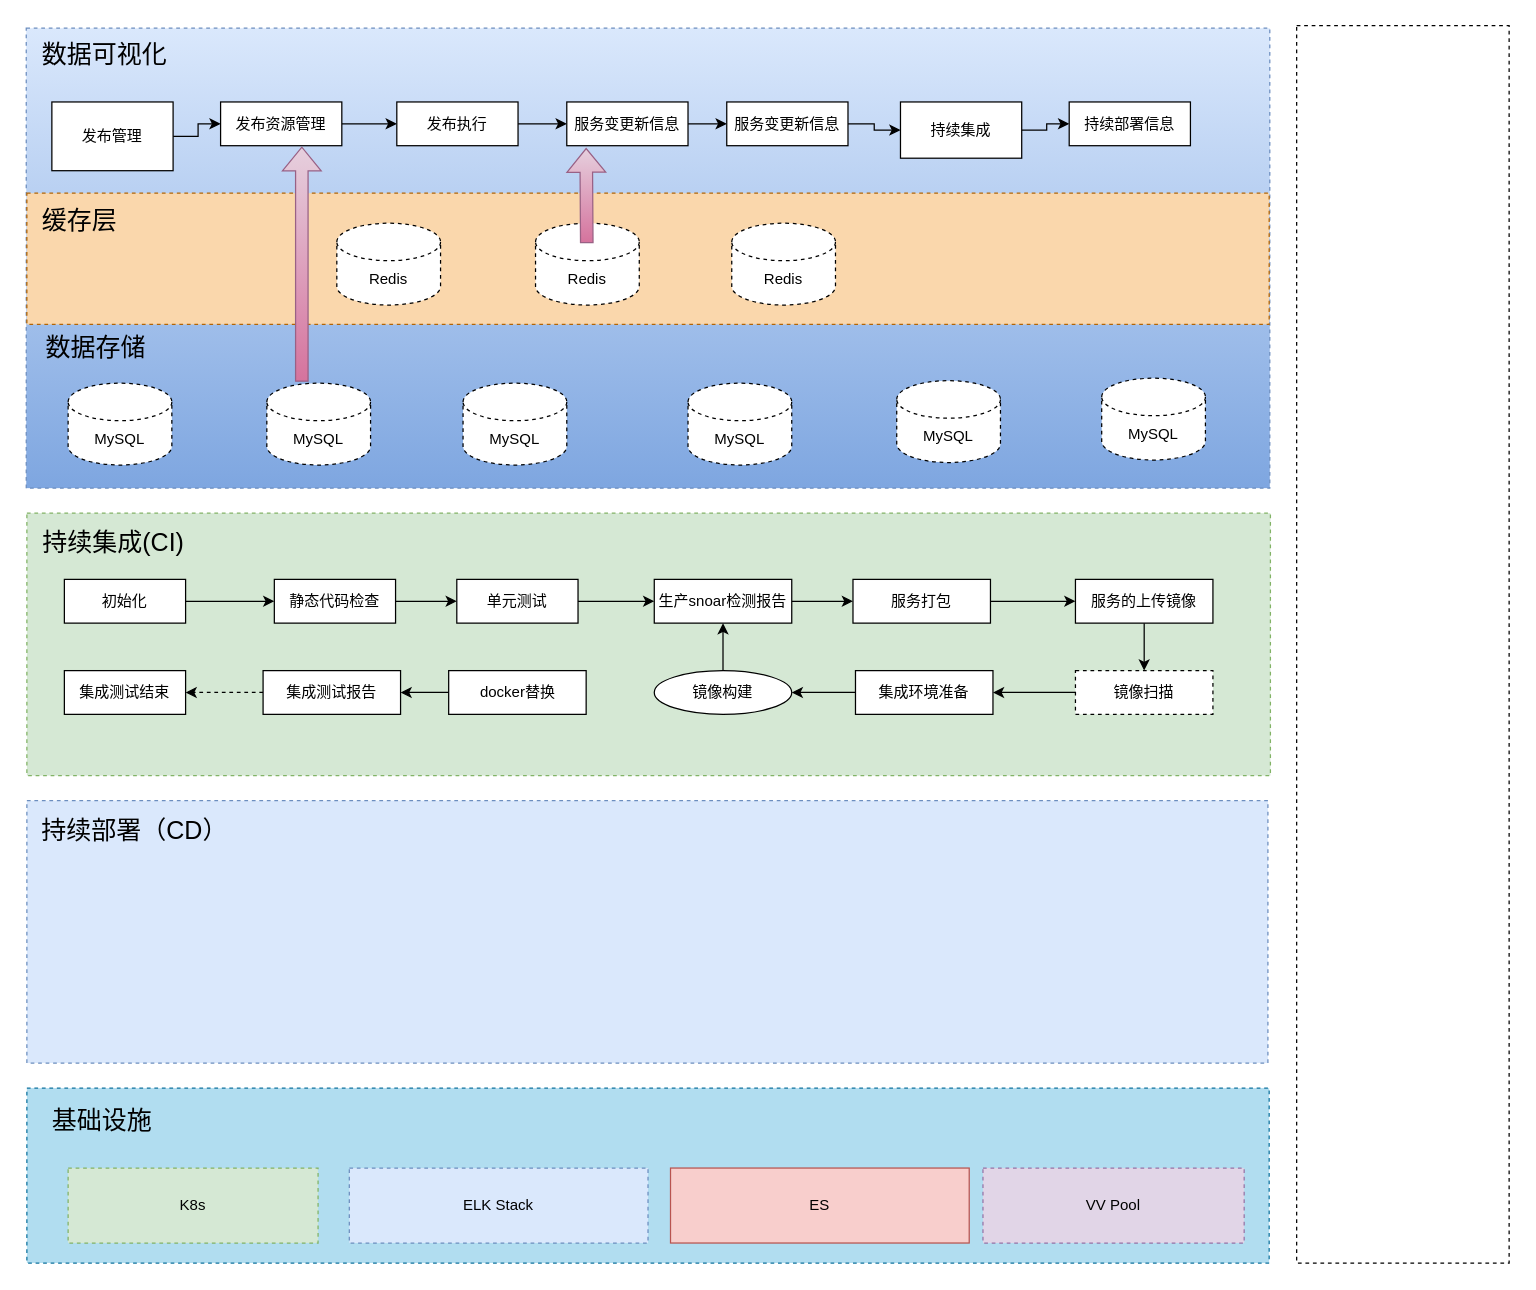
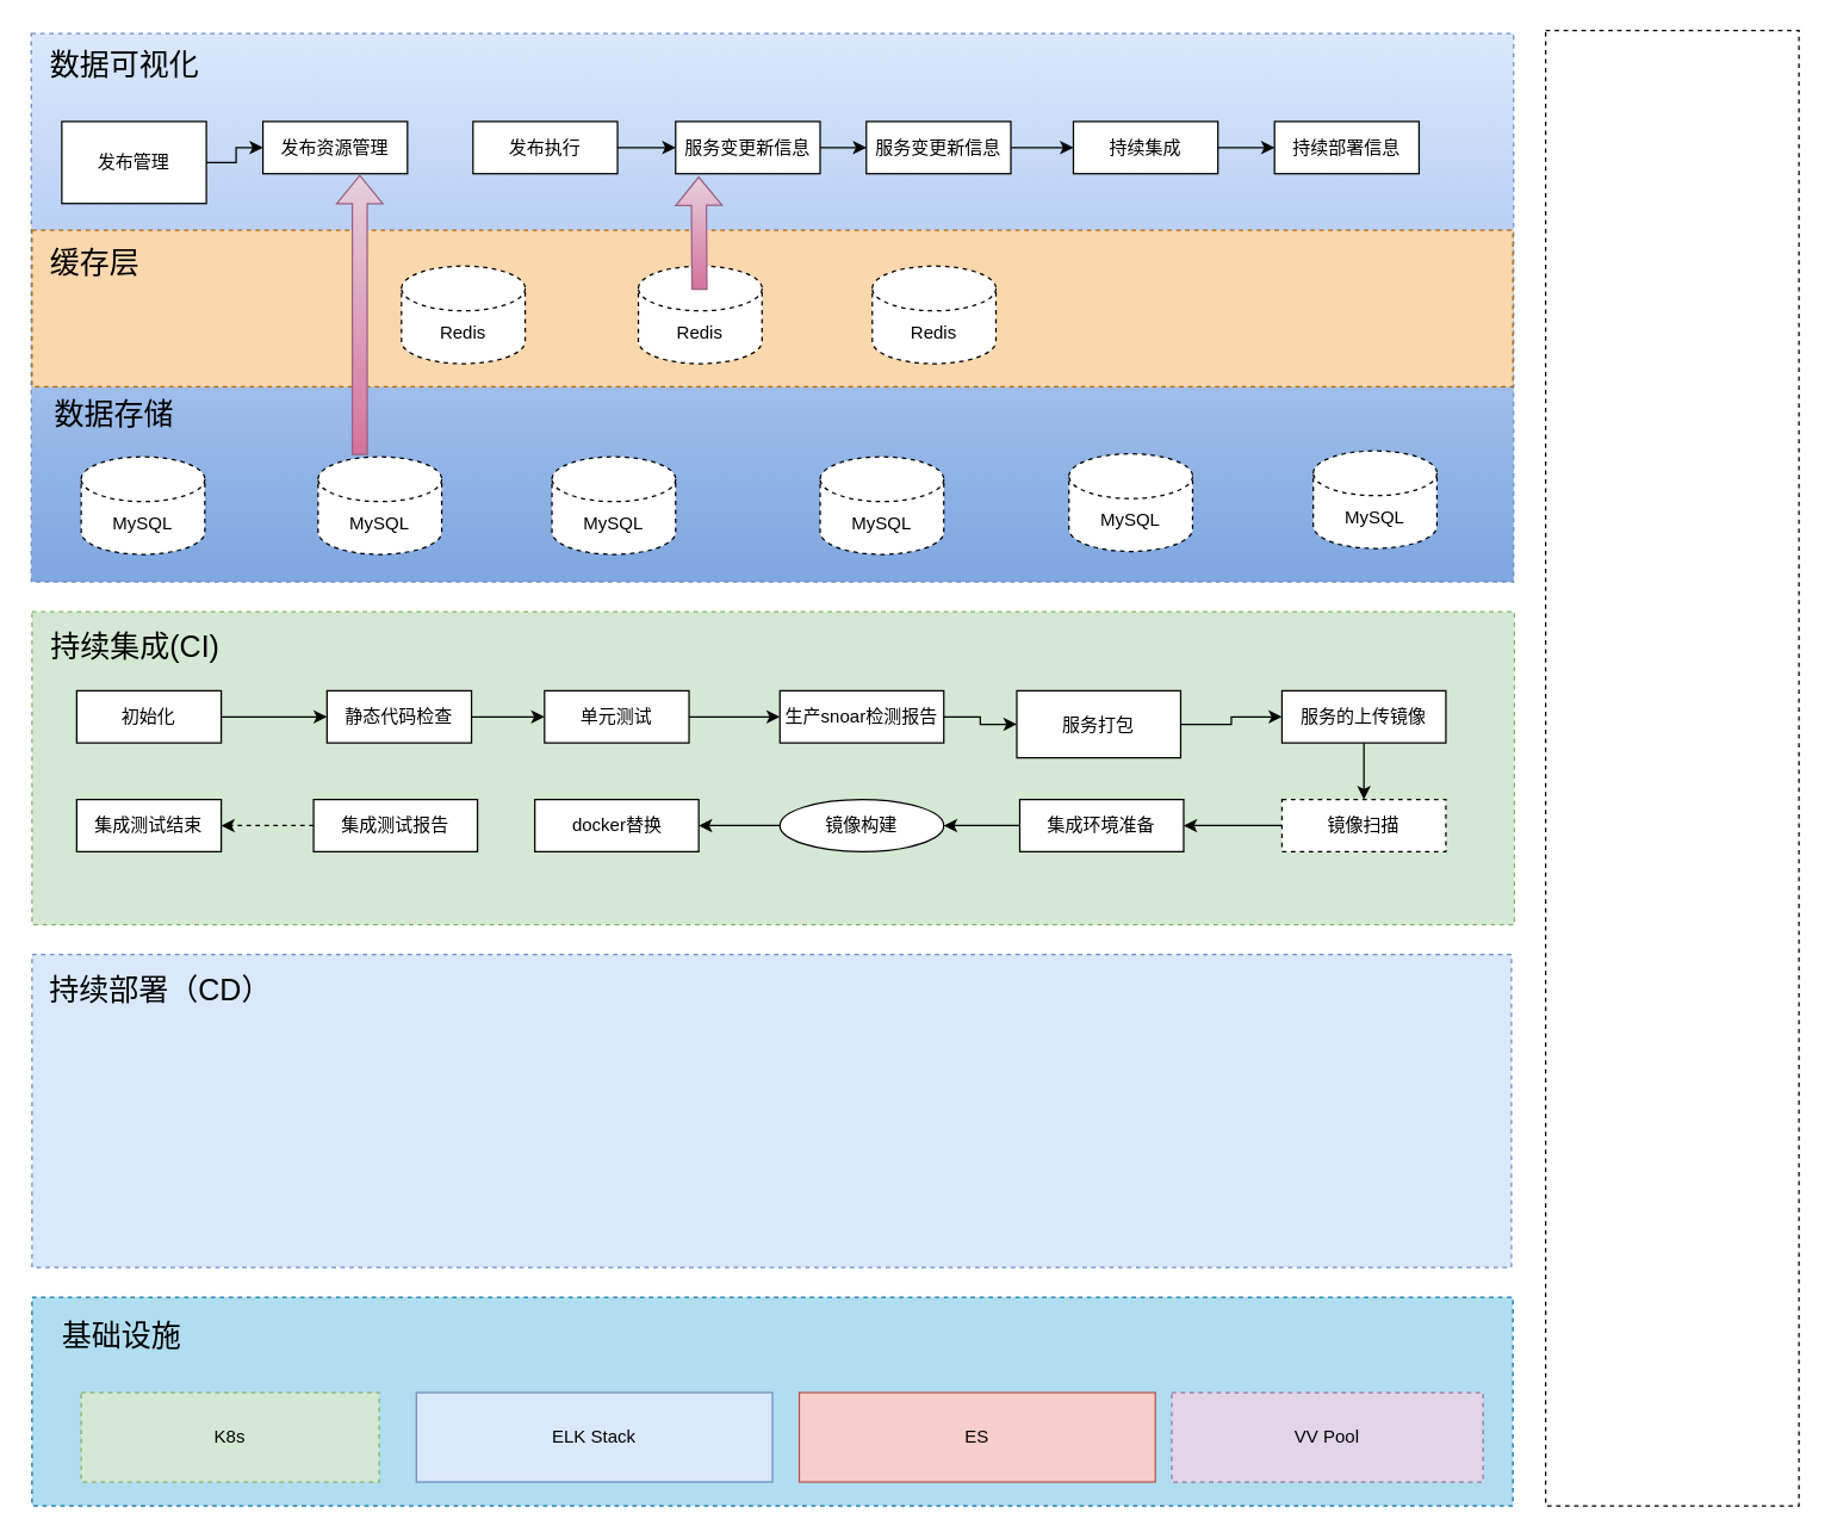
  <mxCell id="0" />
  <mxCell id="1" parent="0" />
  <mxCell id="2" value="" style="whiteSpace=wrap;html=1;dashed=1;fontSize=20;fillColor=#dae8fc;strokeColor=#6c8ebf;gradientColor=#7ea6e0;" vertex="1" parent="1"><mxGeometry x="20.5" y="22" width="995" height="368" as="geometry" /></mxCell>
  <mxCell id="3" value="" style="whiteSpace=wrap;html=1;dashed=1;fontSize=20;" vertex="1" parent="1"><mxGeometry x="1037" y="20" width="170" height="990" as="geometry" /></mxCell>
  <mxCell id="4" value="" style="whiteSpace=wrap;html=1;dashed=1;fontSize=20;fillColor=#d5e8d4;strokeColor=#82b366;" vertex="1" parent="1"><mxGeometry x="21" y="410" width="995" height="210" as="geometry" /></mxCell>
  <mxCell id="5" value="" style="whiteSpace=wrap;html=1;dashed=1;fontSize=20;fillColor=#dae8fc;strokeColor=#6c8ebf;" vertex="1" parent="1"><mxGeometry x="21" y="640" width="993" height="210" as="geometry" /></mxCell>
  <mxCell id="6" value="" style="whiteSpace=wrap;html=1;dashed=1;fontSize=20;fillColor=#b1ddf0;strokeColor=#10739e;" vertex="1" parent="1"><mxGeometry x="21" y="870" width="994" height="140" as="geometry" /></mxCell>
  <mxCell id="7" value="基础设施" style="text;html=1;align=center;verticalAlign=middle;resizable=0;points=[];autosize=1;strokeColor=none;fillColor=none;fontSize=20;" vertex="1" parent="1"><mxGeometry x="31" y="880" width="100" height="30" as="geometry" /></mxCell>
  <mxCell id="8" value="持续部署（CD）" style="text;html=1;align=center;verticalAlign=middle;resizable=0;points=[];autosize=1;strokeColor=none;fillColor=none;fontSize=20;" vertex="1" parent="1"><mxGeometry x="27" y="649" width="159" height="28" as="geometry" /></mxCell>
  <mxCell id="9" value="持续集成(CI)" style="text;html=1;align=center;verticalAlign=middle;resizable=0;points=[];autosize=1;strokeColor=none;fillColor=none;fontSize=20;" vertex="1" parent="1"><mxGeometry x="28" y="419" width="123" height="28" as="geometry" /></mxCell>
  <mxCell id="10" value="数据可视化" style="text;html=1;align=center;verticalAlign=middle;resizable=0;points=[];autosize=1;strokeColor=none;fillColor=none;fontSize=20;" vertex="1" parent="1"><mxGeometry x="23" y="27" width="120" height="30" as="geometry" /></mxCell>
  <mxCell id="11" value="" style="edgeStyle=orthogonalEdgeStyle;rounded=0;orthogonalLoop=1;jettySize=auto;html=1;" edge="1" parent="1" source="12" target="14"><mxGeometry relative="1" as="geometry" /></mxCell>
  <mxCell id="12" value="发布管理" style="rounded=0;whiteSpace=wrap;html=1;" vertex="1" parent="1"><mxGeometry x="41" y="81" width="97" height="55" as="geometry" /></mxCell>
- <mxCell id="13" value="" style="edgeStyle=orthogonalEdgeStyle;rounded=0;orthogonalLoop=1;jettySize=auto;html=1;" edge="1" parent="1" source="14" target="16"><mxGeometry relative="1" as="geometry" /></mxCell>
  <mxCell id="14" value="发布资源管理" style="rounded=0;whiteSpace=wrap;html=1;" vertex="1" parent="1"><mxGeometry x="176" y="81" width="97" height="35" as="geometry" /></mxCell>
  <mxCell id="15" value="" style="edgeStyle=orthogonalEdgeStyle;rounded=0;orthogonalLoop=1;jettySize=auto;html=1;" edge="1" parent="1" source="16" target="18"><mxGeometry relative="1" as="geometry" /></mxCell>
  <mxCell id="16" value="发布执行" style="rounded=0;whiteSpace=wrap;html=1;" vertex="1" parent="1"><mxGeometry x="317" y="81" width="97" height="35" as="geometry" /></mxCell>
  <mxCell id="17" value="" style="edgeStyle=orthogonalEdgeStyle;rounded=0;orthogonalLoop=1;jettySize=auto;html=1;" edge="1" parent="1" source="18" target="20"><mxGeometry relative="1" as="geometry" /></mxCell>
  <mxCell id="18" value="服务变更新信息" style="rounded=0;whiteSpace=wrap;html=1;" vertex="1" parent="1"><mxGeometry x="453" y="81" width="97" height="35" as="geometry" /></mxCell>
  <mxCell id="19" value="" style="edgeStyle=orthogonalEdgeStyle;rounded=0;orthogonalLoop=1;jettySize=auto;html=1;" edge="1" parent="1" source="20" target="22"><mxGeometry relative="1" as="geometry" /></mxCell>
  <mxCell id="20" value="服务变更新信息" style="rounded=0;whiteSpace=wrap;html=1;" vertex="1" parent="1"><mxGeometry x="581" y="81" width="97" height="35" as="geometry" /></mxCell>
  <mxCell id="21" value="" style="edgeStyle=orthogonalEdgeStyle;rounded=0;orthogonalLoop=1;jettySize=auto;html=1;" edge="1" parent="1" source="22" target="23"><mxGeometry relative="1" as="geometry" /></mxCell>
- <mxCell id="22" value="持续集成" style="rounded=0;whiteSpace=wrap;html=1;" vertex="1" parent="1"><mxGeometry x="720" y="81" width="97" height="45" as="geometry" /></mxCell>
+ <mxCell id="22" value="持续集成" style="rounded=0;whiteSpace=wrap;html=1;" vertex="1" parent="1"><mxGeometry x="720" y="81" width="97" height="35" as="geometry" /></mxCell>
  <mxCell id="23" value="持续部署信息" style="rounded=0;whiteSpace=wrap;html=1;" vertex="1" parent="1"><mxGeometry x="855" y="81" width="97" height="35" as="geometry" /></mxCell>
  <mxCell id="24" value="" style="rounded=0;whiteSpace=wrap;html=1;dashed=1;fillColor=#fad7ac;strokeColor=#b46504;" vertex="1" parent="1"><mxGeometry x="21" y="154" width="994" height="105" as="geometry" /></mxCell>
  <mxCell id="25" value="缓存层" style="text;html=1;align=center;verticalAlign=middle;resizable=0;points=[];autosize=1;strokeColor=none;fillColor=none;fontSize=20;" vertex="1" parent="1"><mxGeometry x="28" y="161" width="70" height="28" as="geometry" /></mxCell>
  <mxCell id="26" value="Redis" style="shape=cylinder3;whiteSpace=wrap;html=1;boundedLbl=1;backgroundOutline=1;size=15;dashed=1;" vertex="1" parent="1"><mxGeometry x="269" y="178" width="83" height="65.5" as="geometry" /></mxCell>
  <mxCell id="27" value="Redis" style="shape=cylinder3;whiteSpace=wrap;html=1;boundedLbl=1;backgroundOutline=1;size=15;dashed=1;" vertex="1" parent="1"><mxGeometry x="428" y="178" width="83" height="65.5" as="geometry" /></mxCell>
  <mxCell id="28" value="Redis" style="shape=cylinder3;whiteSpace=wrap;html=1;boundedLbl=1;backgroundOutline=1;size=15;dashed=1;" vertex="1" parent="1"><mxGeometry x="585" y="178" width="83" height="65.5" as="geometry" /></mxCell>
  <mxCell id="29" value="数据存储" style="text;html=1;align=center;verticalAlign=middle;resizable=0;points=[];autosize=1;strokeColor=none;fillColor=none;fontSize=20;" vertex="1" parent="1"><mxGeometry x="31" y="263" width="90" height="28" as="geometry" /></mxCell>
  <mxCell id="30" value="MySQL" style="shape=cylinder3;whiteSpace=wrap;html=1;boundedLbl=1;backgroundOutline=1;size=15;dashed=1;" vertex="1" parent="1"><mxGeometry x="54" y="306" width="83" height="65.5" as="geometry" /></mxCell>
  <mxCell id="31" value="MySQL" style="shape=cylinder3;whiteSpace=wrap;html=1;boundedLbl=1;backgroundOutline=1;size=15;dashed=1;" vertex="1" parent="1"><mxGeometry x="213" y="306" width="83" height="65.5" as="geometry" /></mxCell>
  <mxCell id="32" value="MySQL" style="shape=cylinder3;whiteSpace=wrap;html=1;boundedLbl=1;backgroundOutline=1;size=15;dashed=1;" vertex="1" parent="1"><mxGeometry x="370" y="306" width="83" height="65.5" as="geometry" /></mxCell>
  <mxCell id="33" value="MySQL" style="shape=cylinder3;whiteSpace=wrap;html=1;boundedLbl=1;backgroundOutline=1;size=15;dashed=1;" vertex="1" parent="1"><mxGeometry x="550" y="306" width="83" height="65.5" as="geometry" /></mxCell>
  <mxCell id="34" value="MySQL" style="shape=cylinder3;whiteSpace=wrap;html=1;boundedLbl=1;backgroundOutline=1;size=15;dashed=1;" vertex="1" parent="1"><mxGeometry x="717" y="304" width="83" height="65.5" as="geometry" /></mxCell>
  <mxCell id="35" value="MySQL" style="shape=cylinder3;whiteSpace=wrap;html=1;boundedLbl=1;backgroundOutline=1;size=15;dashed=1;" vertex="1" parent="1"><mxGeometry x="881" y="302" width="83" height="65.5" as="geometry" /></mxCell>
  <mxCell id="36" value="" style="edgeStyle=orthogonalEdgeStyle;rounded=0;orthogonalLoop=1;jettySize=auto;html=1;" edge="1" parent="1" source="37" target="39"><mxGeometry relative="1" as="geometry" /></mxCell>
  <mxCell id="37" value="初始化" style="rounded=0;whiteSpace=wrap;html=1;" vertex="1" parent="1"><mxGeometry x="51" y="463" width="97" height="35" as="geometry" /></mxCell>
  <mxCell id="38" value="" style="edgeStyle=orthogonalEdgeStyle;rounded=0;orthogonalLoop=1;jettySize=auto;html=1;" edge="1" parent="1" source="39" target="41"><mxGeometry relative="1" as="geometry" /></mxCell>
  <mxCell id="39" value="静态代码检查" style="rounded=0;whiteSpace=wrap;html=1;" vertex="1" parent="1"><mxGeometry x="219" y="463" width="97" height="35" as="geometry" /></mxCell>
  <mxCell id="40" value="" style="edgeStyle=orthogonalEdgeStyle;rounded=0;orthogonalLoop=1;jettySize=auto;html=1;" edge="1" parent="1" source="41" target="43"><mxGeometry relative="1" as="geometry" /></mxCell>
  <mxCell id="41" value="单元测试" style="rounded=0;whiteSpace=wrap;html=1;" vertex="1" parent="1"><mxGeometry x="365" y="463" width="97" height="35" as="geometry" /></mxCell>
  <mxCell id="42" value="" style="edgeStyle=orthogonalEdgeStyle;rounded=0;orthogonalLoop=1;jettySize=auto;html=1;" edge="1" parent="1" source="43" target="45"><mxGeometry relative="1" as="geometry" /></mxCell>
  <mxCell id="43" value="生产snoar检测报告" style="rounded=0;whiteSpace=wrap;html=1;" vertex="1" parent="1"><mxGeometry x="523" y="463" width="110" height="35" as="geometry" /></mxCell>
  <mxCell id="44" value="" style="edgeStyle=orthogonalEdgeStyle;rounded=0;orthogonalLoop=1;jettySize=auto;html=1;" edge="1" parent="1" source="45" target="47"><mxGeometry relative="1" as="geometry" /></mxCell>
- <mxCell id="45" value="服务打包" style="rounded=0;whiteSpace=wrap;html=1;" vertex="1" parent="1"><mxGeometry x="682" y="463" width="110" height="35" as="geometry" /></mxCell>
+ <mxCell id="45" value="服务打包" style="rounded=0;whiteSpace=wrap;html=1;" vertex="1" parent="1"><mxGeometry x="682" y="463" width="110" height="45" as="geometry" /></mxCell>
  <mxCell id="46" value="" style="edgeStyle=orthogonalEdgeStyle;rounded=0;orthogonalLoop=1;jettySize=auto;html=1;" edge="1" parent="1" source="47" target="49"><mxGeometry relative="1" as="geometry" /></mxCell>
  <mxCell id="47" value="服务的上传镜像" style="rounded=0;whiteSpace=wrap;html=1;" vertex="1" parent="1"><mxGeometry x="860" y="463" width="110" height="35" as="geometry" /></mxCell>
  <mxCell id="48" value="" style="edgeStyle=orthogonalEdgeStyle;rounded=0;orthogonalLoop=1;jettySize=auto;html=1;" edge="1" parent="1" source="49" target="51"><mxGeometry relative="1" as="geometry" /></mxCell>
  <mxCell id="49" value="镜像扫描" style="rounded=0;whiteSpace=wrap;html=1;dashed=1;" vertex="1" parent="1"><mxGeometry x="860" y="536" width="110" height="35" as="geometry" /></mxCell>
  <mxCell id="50" value="" style="edgeStyle=orthogonalEdgeStyle;rounded=0;orthogonalLoop=1;jettySize=auto;html=1;" edge="1" parent="1" source="51" target="53"><mxGeometry relative="1" as="geometry" /></mxCell>
  <mxCell id="51" value="集成环境准备" style="rounded=0;whiteSpace=wrap;html=1;" vertex="1" parent="1"><mxGeometry x="684" y="536" width="110" height="35" as="geometry" /></mxCell>
- <mxCell id="52" value="" style="edgeStyle=orthogonalEdgeStyle;rounded=0;orthogonalLoop=1;jettySize=auto;html=1;" edge="1" parent="1" source="53" target="43"><mxGeometry relative="1" as="geometry" /></mxCell>
+ <mxCell id="52" value="" style="edgeStyle=orthogonalEdgeStyle;rounded=0;orthogonalLoop=1;jettySize=auto;html=1;" edge="1" parent="1" source="53" target="55"><mxGeometry relative="1" as="geometry" /></mxCell>
  <mxCell id="53" value="镜像构建" style="ellipse;whiteSpace=wrap;html=1;" vertex="1" parent="1"><mxGeometry x="523" y="536" width="110" height="35" as="geometry" /></mxCell>
- <mxCell id="54" value="" style="edgeStyle=orthogonalEdgeStyle;rounded=0;orthogonalLoop=1;jettySize=auto;html=1;" edge="1" parent="1" source="55" target="57"><mxGeometry relative="1" as="geometry" /></mxCell>
  <mxCell id="55" value="docker替换" style="rounded=0;whiteSpace=wrap;html=1;" vertex="1" parent="1"><mxGeometry x="358.5" y="536" width="110" height="35" as="geometry" /></mxCell>
  <mxCell id="56" value="" style="edgeStyle=orthogonalEdgeStyle;rounded=0;orthogonalLoop=1;jettySize=auto;html=1;dashed=1;" edge="1" parent="1" source="57" target="58"><mxGeometry relative="1" as="geometry" /></mxCell>
  <mxCell id="57" value="集成测试报告" style="rounded=0;whiteSpace=wrap;html=1;" vertex="1" parent="1"><mxGeometry x="210" y="536" width="110" height="35" as="geometry" /></mxCell>
  <mxCell id="58" value="集成测试结束" style="rounded=0;whiteSpace=wrap;html=1;" vertex="1" parent="1"><mxGeometry x="51" y="536" width="97" height="35" as="geometry" /></mxCell>
  <mxCell id="59" value="K8s" style="rounded=0;whiteSpace=wrap;html=1;dashed=1;fillColor=#d5e8d4;strokeColor=#82b366;" vertex="1" parent="1"><mxGeometry x="54" y="934" width="200" height="60" as="geometry" /></mxCell>
- <mxCell id="60" value="ELK Stack" style="rounded=0;whiteSpace=wrap;html=1;dashed=1;fillColor=#dae8fc;strokeColor=#6c8ebf;" vertex="1" parent="1"><mxGeometry x="279" y="934" width="239" height="60" as="geometry" /></mxCell>
+ <mxCell id="60" value="ELK Stack" style="rounded=0;whiteSpace=wrap;html=1;dashed=0;fillColor=#dae8fc;strokeColor=#6c8ebf;" vertex="1" parent="1"><mxGeometry x="279" y="934" width="239" height="60" as="geometry" /></mxCell>
  <mxCell id="61" value="ES" style="rounded=0;whiteSpace=wrap;html=1;dashed=0;fillColor=#f8cecc;strokeColor=#b85450;" vertex="1" parent="1"><mxGeometry x="536" y="934" width="239" height="60" as="geometry" /></mxCell>
  <mxCell id="62" value="VV Pool" style="rounded=0;whiteSpace=wrap;html=1;dashed=1;fillColor=#e1d5e7;strokeColor=#9673a6;" vertex="1" parent="1"><mxGeometry x="786" y="934" width="209" height="60" as="geometry" /></mxCell>
  <mxCell id="63" value="" style="shape=flexArrow;endArrow=classic;html=1;rounded=0;fillColor=#e6d0de;strokeColor=#996185;gradientColor=#d5739d;" edge="1" parent="1"><mxGeometry width="50" height="50" relative="1" as="geometry"><mxPoint x="241" y="304.88" as="sourcePoint" /><mxPoint x="241" y="116.63" as="targetPoint" /></mxGeometry></mxCell>
  <mxCell id="64" value="" style="shape=flexArrow;endArrow=classic;html=1;rounded=0;fillColor=#e6d0de;strokeColor=#996185;gradientColor=#d5739d;" edge="1" parent="1"><mxGeometry width="50" height="50" relative="1" as="geometry"><mxPoint x="469" y="194" as="sourcePoint" /><mxPoint x="468.5" y="117.75" as="targetPoint" /></mxGeometry></mxCell>
